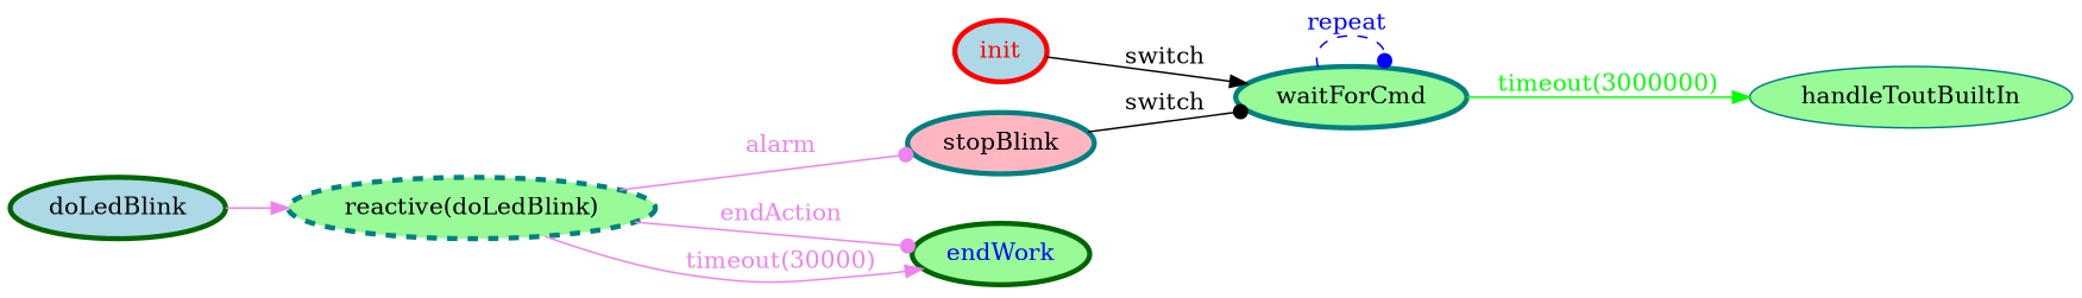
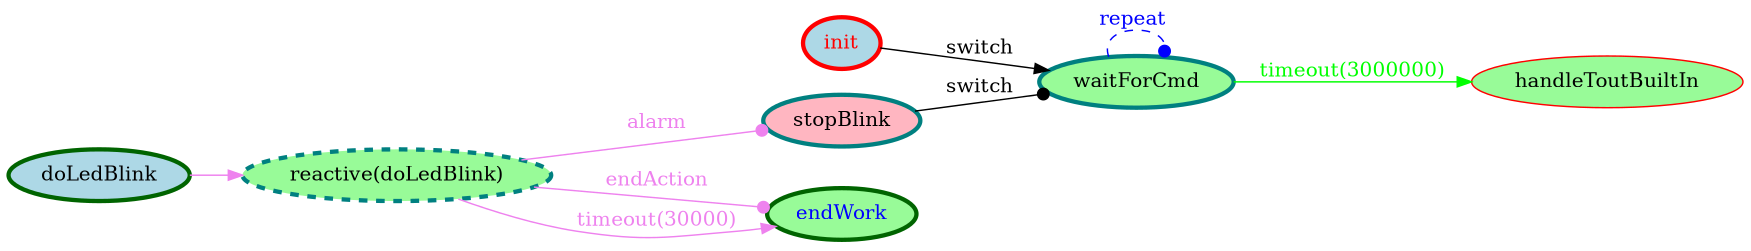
  digraph {
    rankdir=LR
    node [color=teal fillcolor=palegreen fontcolor=black penwidth=3 style=filled]
    edge [arrowhead=normal color=violet fontcolor=violet]
    init [color=red fillcolor=lightblue fontcolor=red]
    waitForCmd
-   handleToutBuiltIn [fontcolor="" penwidth=""]
+   handleToutBuiltIn [color=red fontcolor="" penwidth=""]
    stopBlink [fillcolor=lightpink]
    doLedBlink [color=darkgreen fillcolor=lightblue]
    "reactive(doLedBlink)" [style="dashed,filled"]
    endWork [color=darkgreen fontcolor=blue]
    init -> waitForCmd [color=black fontcolor=black label=switch]
    waitForCmd -> waitForCmd [arrowhead=dot color=blue fontcolor=blue label="repeat " style=dashed]
    waitForCmd -> handleToutBuiltIn [color=green fontcolor=green label="timeout(3000000)"]
    stopBlink -> waitForCmd [arrowhead=dot color=black fontcolor=black label=switch]
    doLedBlink -> "reactive(doLedBlink)"
    "reactive(doLedBlink)" -> stopBlink [arrowhead=dot label=alarm]
    "reactive(doLedBlink)" -> endWork [arrowhead=dot label=endAction]
    "reactive(doLedBlink)" -> endWork [label="timeout(30000)"]
  }
